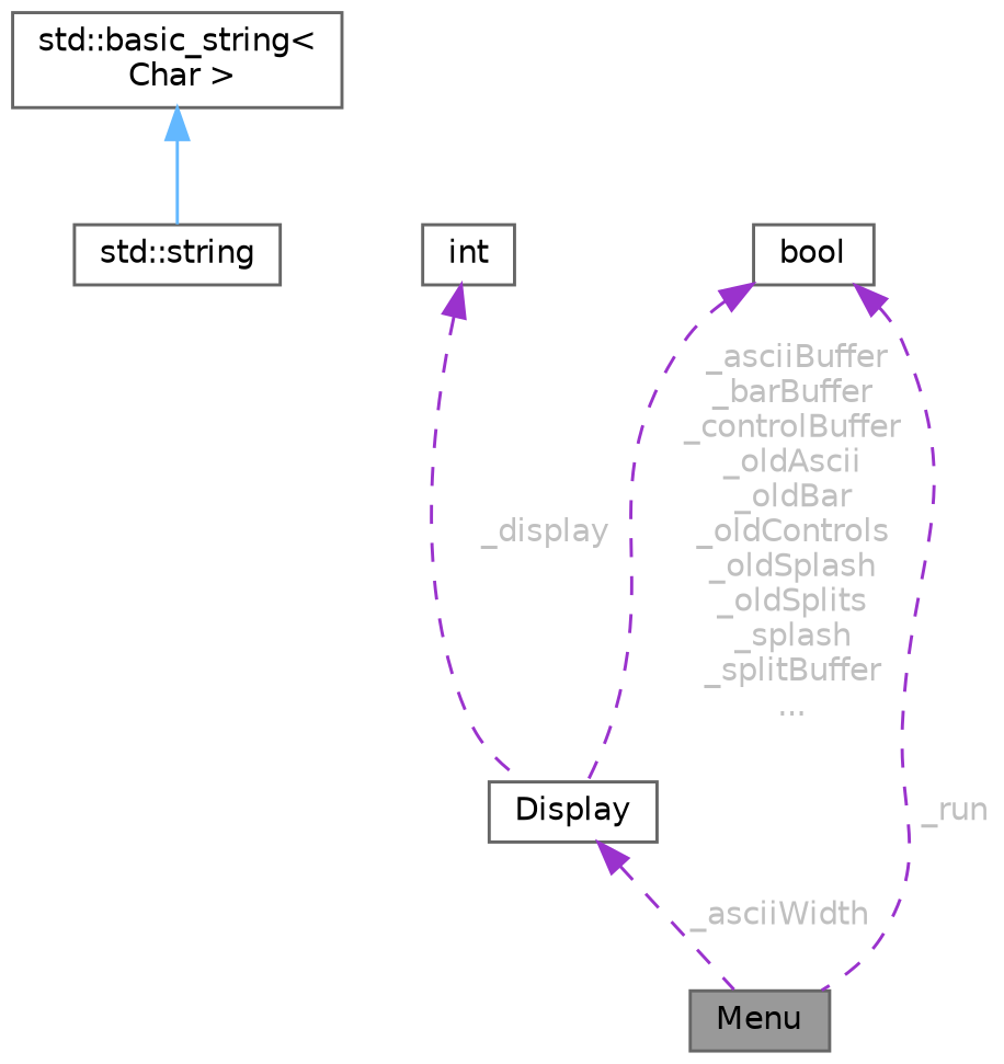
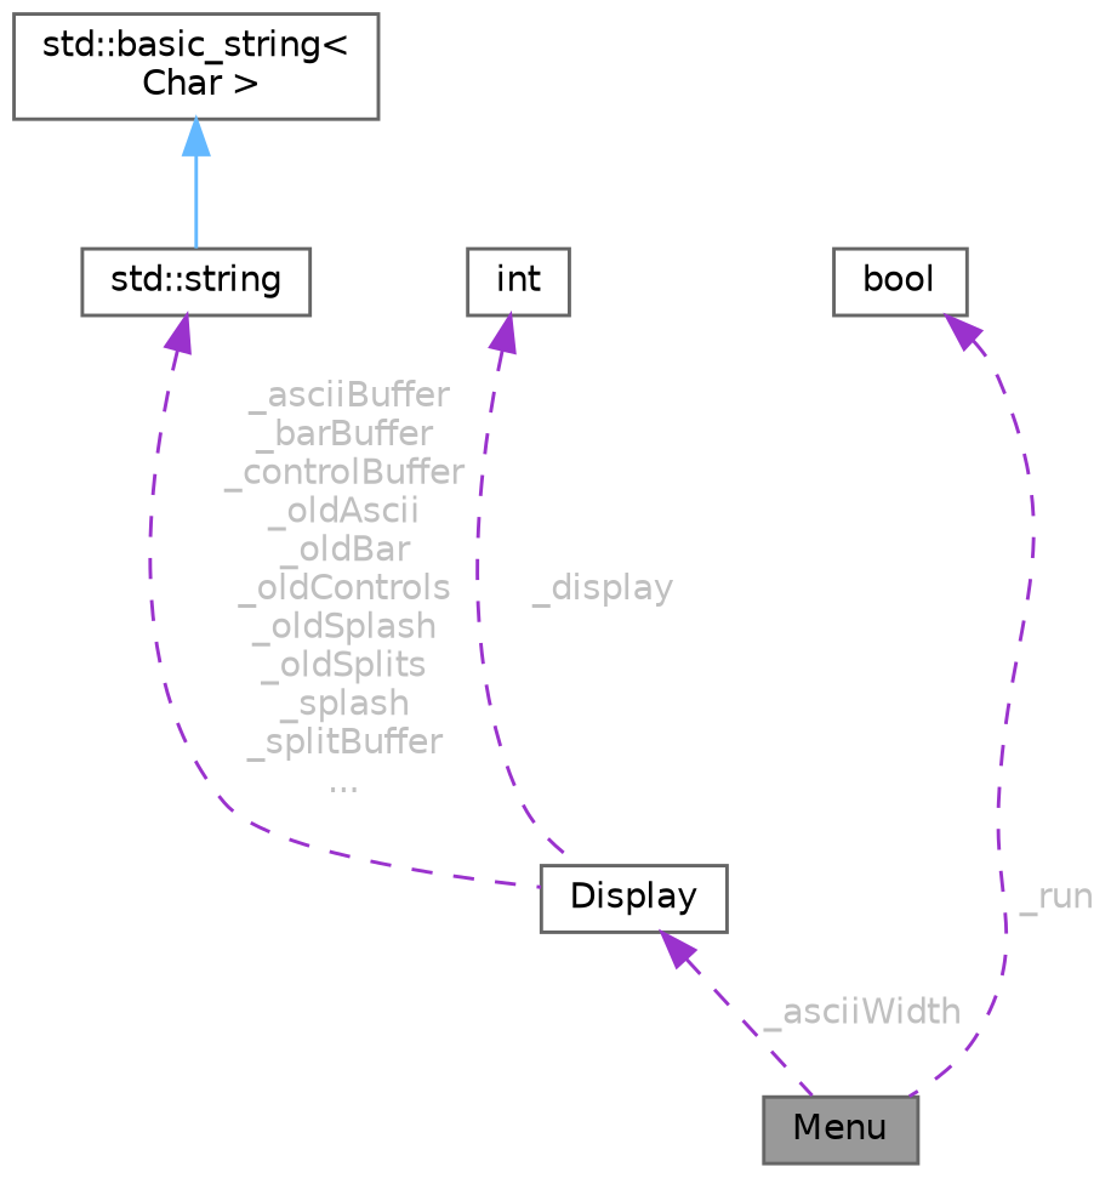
  digraph {
    node [color=gray40 fillcolor=white fontname=Helvetica fontsize=10 shape=box style=filled]
    edge [color=darkorchid3 dir=back fontcolor=grey fontname=Helvetica fontsize=10 labelfontname=Helvetica labelfontsize=10 style=dashed]
    n1 [fillcolor=grey60 fontcolor=black height=0.2 label=Menu width=0.4]
    n2 [height=0.2 label=Display width=0.4]
    n3 [height=0.2 label="std::string" width=0.4]
    n4 [height=0.2 label="std::basic_string\<\l Char \>" width=0.4]
    n5 [height=0.2 label=int width=0.4]
    n6 [height=0.2 label=bool width=0.4]
    n2 -> n1 [label=" _asciiWidth"]
-   n6 -> n2 [label=" _asciiBuffer\n_barBuffer\n_controlBuffer\n_oldAscii\n_oldBar\n_oldControls\n_oldSplash\n_oldSplits\n_splash\n_splitBuffer\n..."]
+   n3 -> n2 [label=" _asciiBuffer\n_barBuffer\n_controlBuffer\n_oldAscii\n_oldBar\n_oldControls\n_oldSplash\n_oldSplits\n_splash\n_splitBuffer\n..."]
    n4 -> n3 [color=steelblue1 style=solid fontcolor=""]
    n5 -> n2 [label=" _display"]
    n6 -> n1 [label=" _run"]
  }
